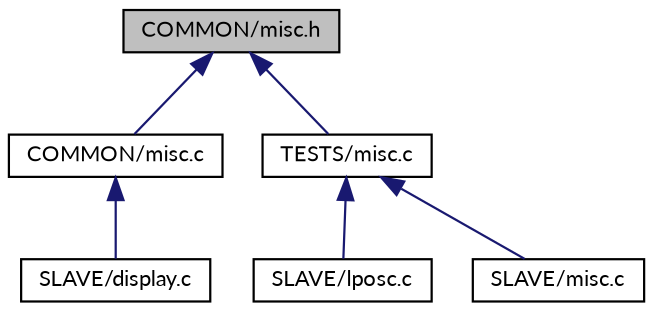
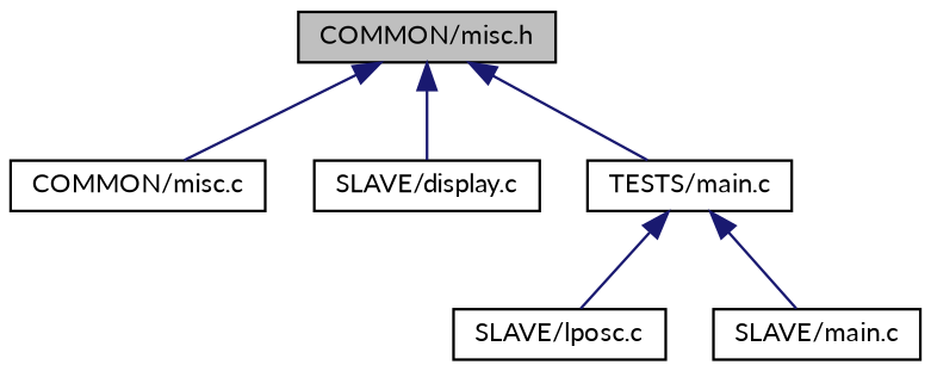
  digraph {
    fontname=Lato
    node [color=black fillcolor=white fontname=Lato fontsize=10 shape=record style=filled]
    edge [color=midnightblue dir=back fontname=Lato fontsize=10 labelfontname=Helvetica labelfontsize=10 style=solid]
    n1 [fillcolor=grey75 fontcolor=black height=0.2 label="COMMON/misc.h" width=0.4]
    n2 [height=0.2 label="COMMON/misc.c" width=0.4]
    n3 [height=0.2 label="SLAVE/display.c" width=0.4]
-   n4 [height=0.2 label="TESTS/misc.c" width=0.4]
+   n4 [height=0.2 label="TESTS/main.c" width=0.4]
    n5 [height=0.2 label="SLAVE/lposc.c" width=0.4]
-   n6 [height=0.2 label="SLAVE/misc.c" width=0.4]
+   n6 [height=0.2 label="SLAVE/main.c" width=0.4]
    n1 -> n2
-   n2 -> n3
+   n1 -> n3
    n1 -> n4
    n4 -> n5
    n4 -> n6
  }
